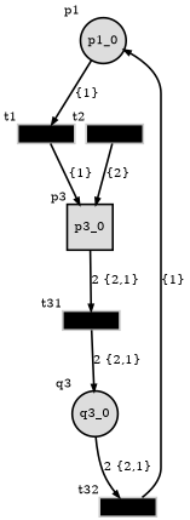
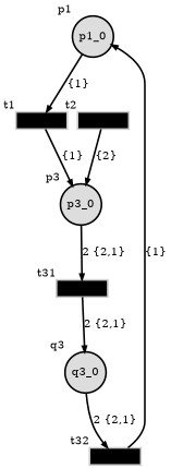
  digraph {
    clusterrank=none
    node [color="#cccccc" fillcolor="#000000" fontsize=20 penwidth=3 shape=box style=filled]
    edge [fontsize=20 minlen=2 penwidth=3]
    p1_0 [color="#000000" fillcolor="#dddddd" height=1 shape=circle width=1 xlabel=p1]
    t1_0 [height=0.25 width=1.25 xlabel=t1]
-   p3_0 [color="#000000" fillcolor="#dddddd" height=1 width=1 xlabel=p3]
+   p3_0 [color="#000000" fillcolor="#dddddd" height=1 shape=circle width=1 xlabel=p3]
    t2_0 [height=0.25 width=1.25 xlabel=t2]
    t31_0 [height=0.25 width=1.25 xlabel=t31]
    q3_0 [color="#000000" fillcolor="#dddddd" height=1 shape=circle width=1 xlabel=q3]
    t32_0 [height=0.25 width=1.25 xlabel=t32]
    subgraph cluster_1 {
      p1_0
      t1_0
      p3_0
      t2_0
      t31_0
      q3_0
      t32_0
    }
    p1_0 -> t1_0 [label="{1}"]
    t1_0 -> p3_0 [label="{1}"]
    p3_0 -> t31_0 [label="2 {2,1}"]
    t2_0 -> p3_0 [label="{2}"]
    t31_0 -> q3_0 [label="2 {2,1}"]
    q3_0 -> t32_0 [label="2 {2,1}"]
    t32_0 -> p1_0 [label="{1}"]
  }
